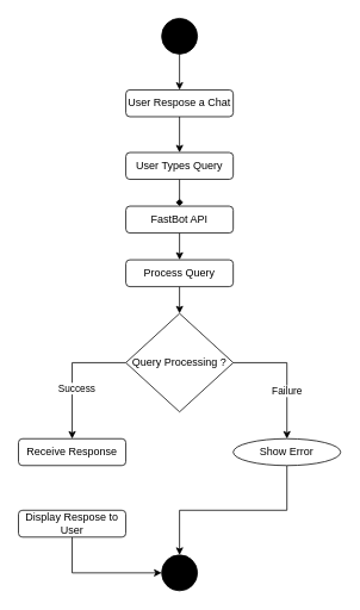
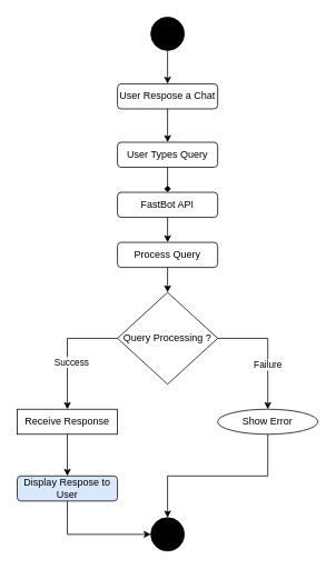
  <mxCell id="0" />
  <mxCell id="1" parent="0" />
  <mxCell id="2" style="edgeStyle=orthogonalEdgeStyle;rounded=0;orthogonalLoop=1;jettySize=auto;html=1;exitX=0.5;exitY=1;exitDx=0;exitDy=0;entryX=0.5;entryY=0;entryDx=0;entryDy=0;" edge="1" parent="1" source="3" target="5"><mxGeometry relative="1" as="geometry" /></mxCell>
  <mxCell id="3" value="" style="ellipse;whiteSpace=wrap;html=1;aspect=fixed;fillColor=#000000;" vertex="1" parent="1"><mxGeometry x="180" y="20" width="40" height="40" as="geometry" /></mxCell>
  <mxCell id="4" style="edgeStyle=orthogonalEdgeStyle;rounded=0;orthogonalLoop=1;jettySize=auto;html=1;exitX=0.5;exitY=1;exitDx=0;exitDy=0;entryX=0.5;entryY=0;entryDx=0;entryDy=0;" edge="1" parent="1" source="5" target="7"><mxGeometry relative="1" as="geometry" /></mxCell>
  <mxCell id="5" value="User Respose a Chat" style="rounded=1;whiteSpace=wrap;html=1;" vertex="1" parent="1"><mxGeometry x="140" y="100" width="120" height="30" as="geometry" /></mxCell>
  <mxCell id="6" style="edgeStyle=orthogonalEdgeStyle;rounded=0;orthogonalLoop=1;jettySize=auto;html=1;exitX=0.5;exitY=1;exitDx=0;exitDy=0;entryX=0.5;entryY=0;entryDx=0;entryDy=0;endArrow=diamond;" edge="1" parent="1" source="7" target="9"><mxGeometry relative="1" as="geometry" /></mxCell>
  <mxCell id="7" value="User Types Query" style="rounded=1;whiteSpace=wrap;html=1;" vertex="1" parent="1"><mxGeometry x="140" y="170" width="120" height="30" as="geometry" /></mxCell>
  <mxCell id="8" style="edgeStyle=orthogonalEdgeStyle;rounded=0;orthogonalLoop=1;jettySize=auto;html=1;exitX=0.5;exitY=1;exitDx=0;exitDy=0;entryX=0.5;entryY=0;entryDx=0;entryDy=0;" edge="1" parent="1" source="9" target="11"><mxGeometry relative="1" as="geometry" /></mxCell>
  <mxCell id="9" value="FastBot API" style="rounded=1;whiteSpace=wrap;html=1;" vertex="1" parent="1"><mxGeometry x="140" y="230" width="120" height="30" as="geometry" /></mxCell>
  <mxCell id="10" style="edgeStyle=orthogonalEdgeStyle;rounded=0;orthogonalLoop=1;jettySize=auto;html=1;exitX=0.5;exitY=1;exitDx=0;exitDy=0;entryX=0.5;entryY=0;entryDx=0;entryDy=0;" edge="1" parent="1" source="11" target="16"><mxGeometry relative="1" as="geometry" /></mxCell>
  <mxCell id="11" value="Process Query" style="rounded=1;whiteSpace=wrap;html=1;" vertex="1" parent="1"><mxGeometry x="140" y="290" width="120" height="30" as="geometry" /></mxCell>
  <mxCell id="12" style="edgeStyle=orthogonalEdgeStyle;rounded=0;orthogonalLoop=1;jettySize=auto;html=1;exitX=0;exitY=0.5;exitDx=0;exitDy=0;entryX=0.5;entryY=0;entryDx=0;entryDy=0;" edge="1" parent="1" source="16" target="18"><mxGeometry relative="1" as="geometry" /></mxCell>
  <mxCell id="13" value="Success" style="edgeLabel;html=1;align=center;verticalAlign=middle;resizable=0;points=[];" vertex="1" connectable="0" parent="12"><mxGeometry x="0.214" y="4" relative="1" as="geometry"><mxPoint as="offset" /></mxGeometry></mxCell>
  <mxCell id="14" style="edgeStyle=orthogonalEdgeStyle;rounded=0;orthogonalLoop=1;jettySize=auto;html=1;exitX=1;exitY=0.5;exitDx=0;exitDy=0;entryX=0.5;entryY=0;entryDx=0;entryDy=0;" edge="1" parent="1" source="16" target="20"><mxGeometry relative="1" as="geometry" /></mxCell>
  <mxCell id="15" value="Failure" style="edgeLabel;html=1;align=center;verticalAlign=middle;resizable=0;points=[];" vertex="1" connectable="0" parent="14"><mxGeometry x="0.255" y="-1" relative="1" as="geometry"><mxPoint as="offset" /></mxGeometry></mxCell>
  <mxCell id="16" value="Query Processing ?" style="rhombus;whiteSpace=wrap;html=1;" vertex="1" parent="1"><mxGeometry x="140" y="350" width="120" height="110" as="geometry" /></mxCell>
- <mxCell id="18" value="Receive Response" style="rounded=1;whiteSpace=wrap;html=1;" vertex="1" parent="1"><mxGeometry x="20" y="490" width="120" height="30" as="geometry" /></mxCell>
+ <mxCell id="17" style="edgeStyle=orthogonalEdgeStyle;rounded=0;orthogonalLoop=1;jettySize=auto;html=1;exitX=0.5;exitY=1;exitDx=0;exitDy=0;entryX=0.5;entryY=0;entryDx=0;entryDy=0;" edge="1" parent="1" source="18" target="22"><mxGeometry relative="1" as="geometry" /></mxCell>
+ <mxCell id="18" value="Receive Response" style="whiteSpace=wrap;html=1;rounded=0;" vertex="1" parent="1"><mxGeometry x="20" y="490" width="120" height="30" as="geometry" /></mxCell>
  <mxCell id="19" style="edgeStyle=orthogonalEdgeStyle;rounded=0;orthogonalLoop=1;jettySize=auto;html=1;exitX=0.5;exitY=1;exitDx=0;exitDy=0;entryX=0.5;entryY=0;entryDx=0;entryDy=0;" edge="1" parent="1" source="20" target="23"><mxGeometry relative="1" as="geometry" /></mxCell>
  <mxCell id="20" value="Show Error" style="ellipse;whiteSpace=wrap;html=1;" vertex="1" parent="1"><mxGeometry x="260" y="490" width="120" height="30" as="geometry" /></mxCell>
  <mxCell id="21" style="edgeStyle=orthogonalEdgeStyle;rounded=0;orthogonalLoop=1;jettySize=auto;html=1;exitX=0.5;exitY=1;exitDx=0;exitDy=0;entryX=0;entryY=0.5;entryDx=0;entryDy=0;" edge="1" parent="1" source="22" target="23"><mxGeometry relative="1" as="geometry" /></mxCell>
- <mxCell id="22" value="Display Respose to User" style="rounded=1;whiteSpace=wrap;html=1;" vertex="1" parent="1"><mxGeometry x="20" y="570" width="120" height="30" as="geometry" /></mxCell>
+ <mxCell id="22" value="Display Respose to User" style="rounded=1;whiteSpace=wrap;html=1;fillColor=#dae8fc;" vertex="1" parent="1"><mxGeometry x="20" y="570" width="120" height="30" as="geometry" /></mxCell>
  <mxCell id="23" value="" style="ellipse;whiteSpace=wrap;html=1;aspect=fixed;fillColor=#000000;" vertex="1" parent="1"><mxGeometry x="180" y="620" width="40" height="40" as="geometry" /></mxCell>
